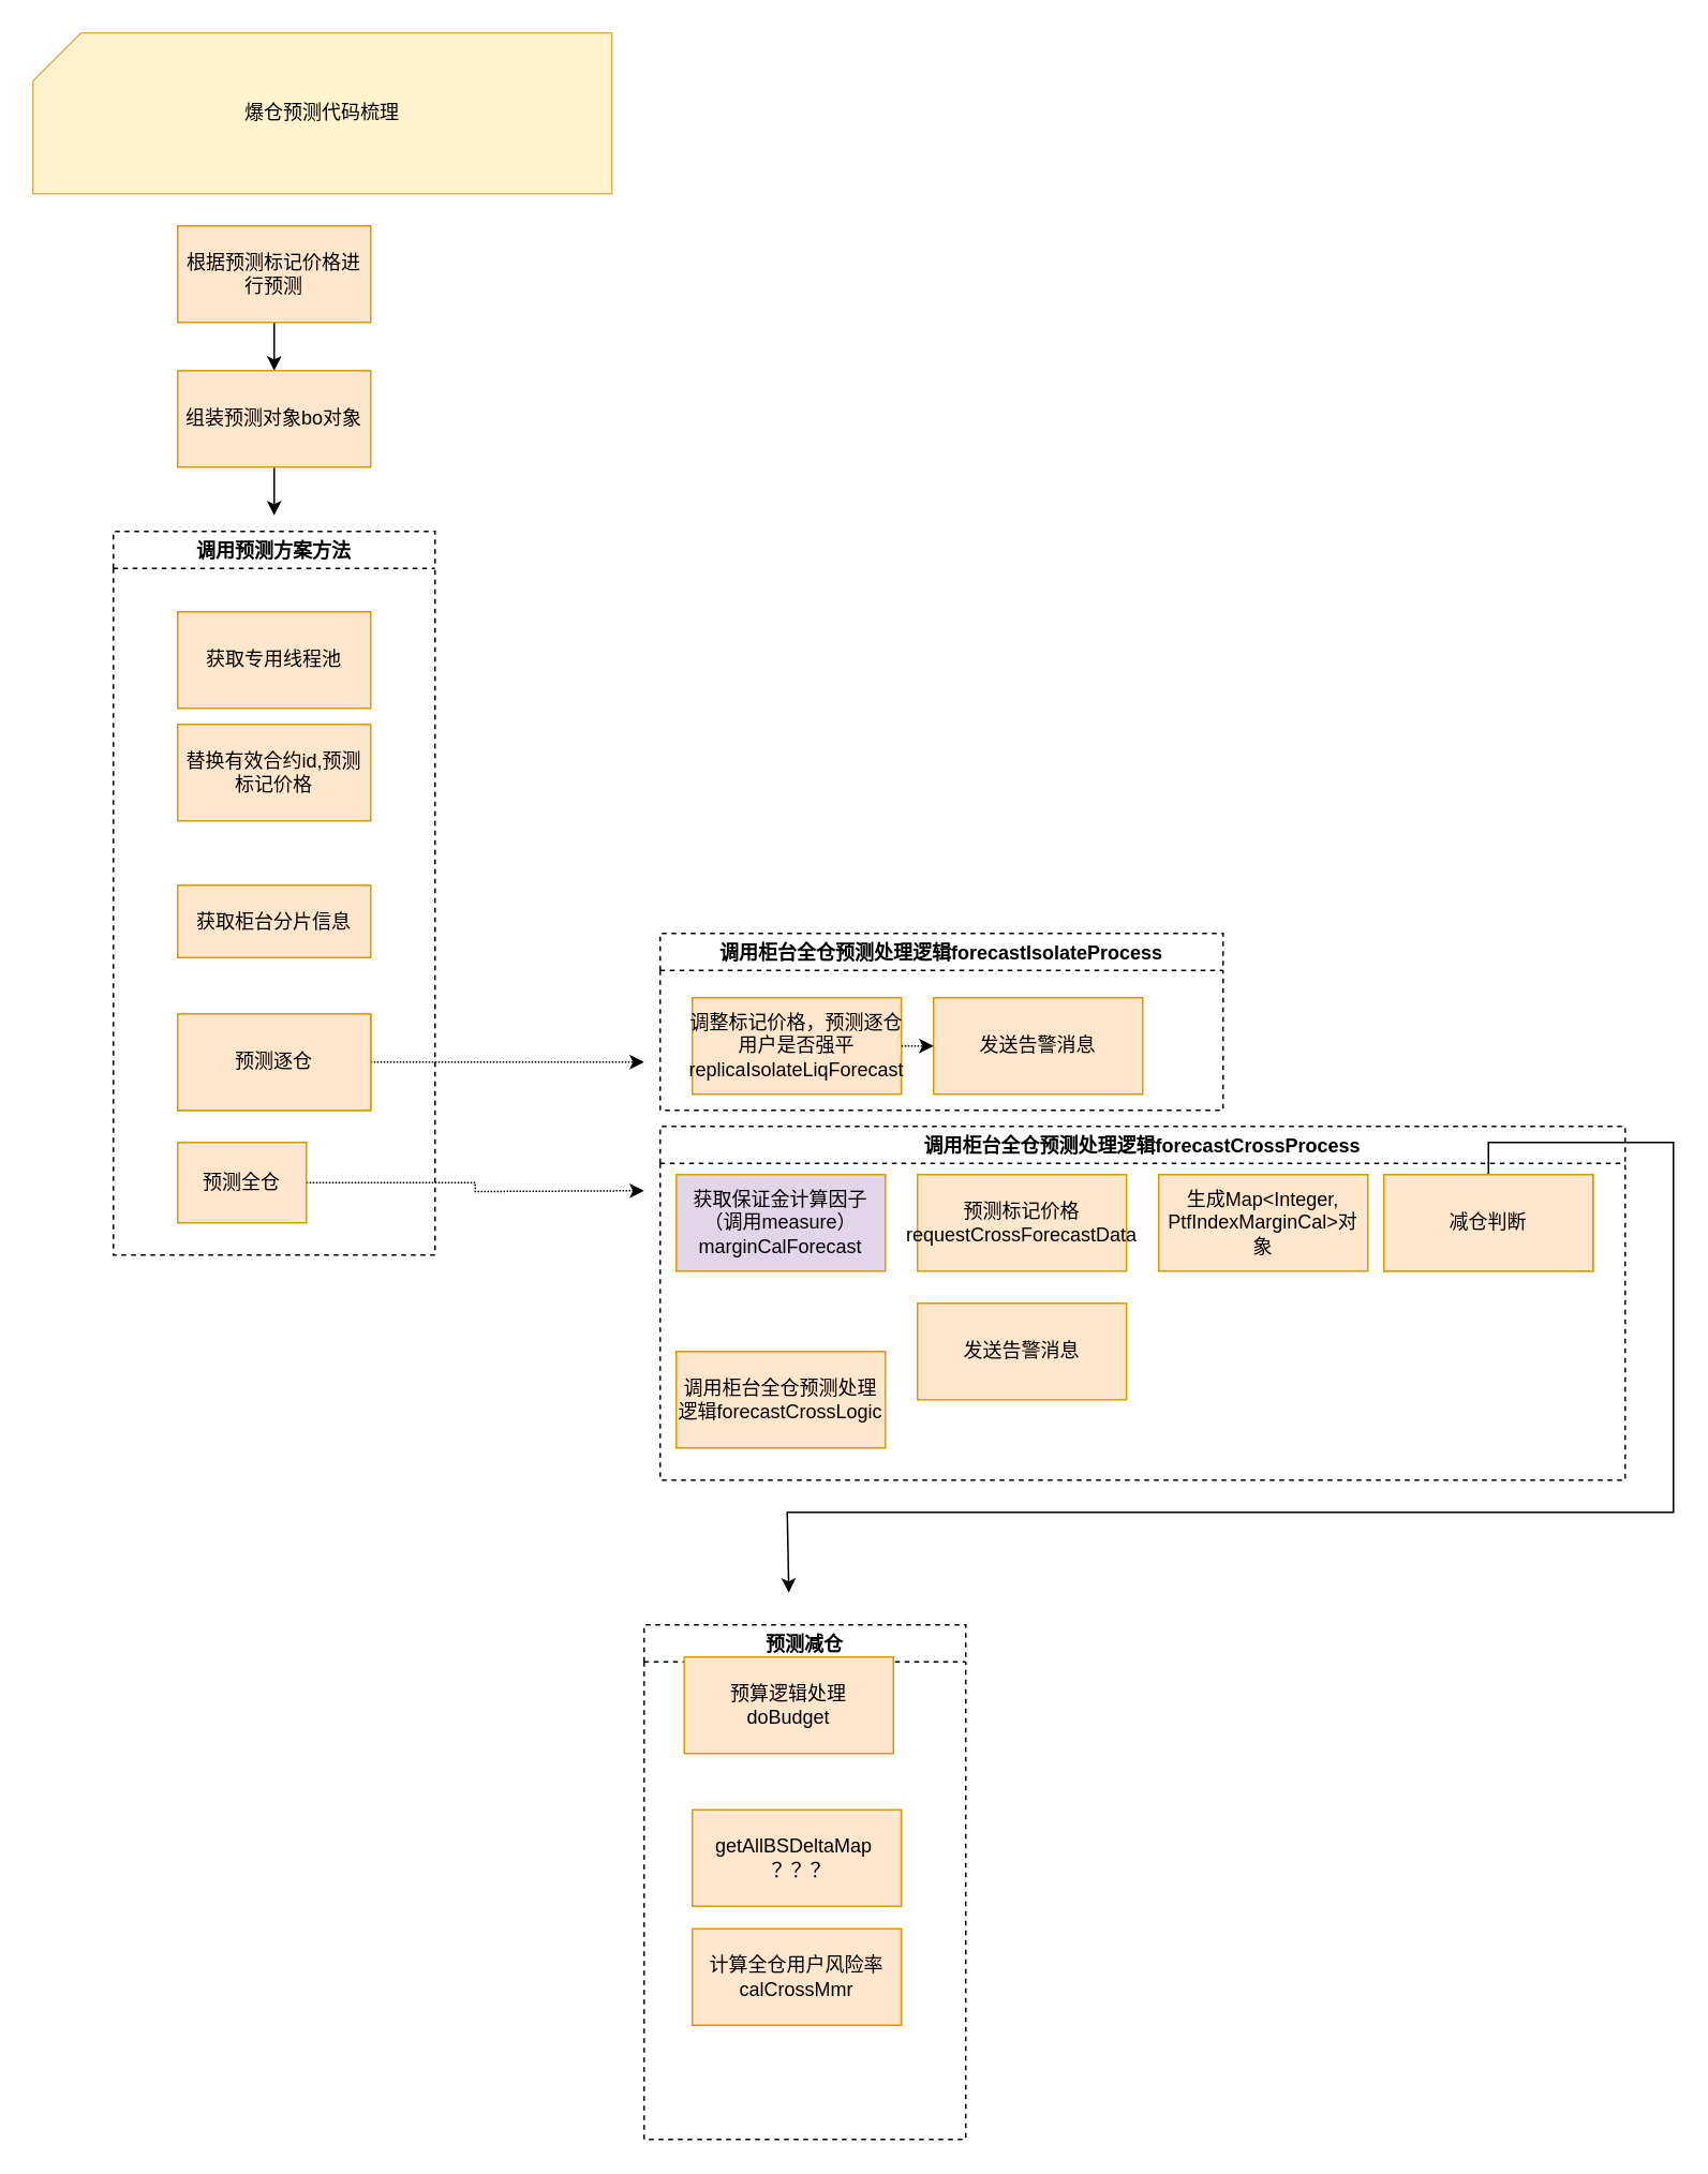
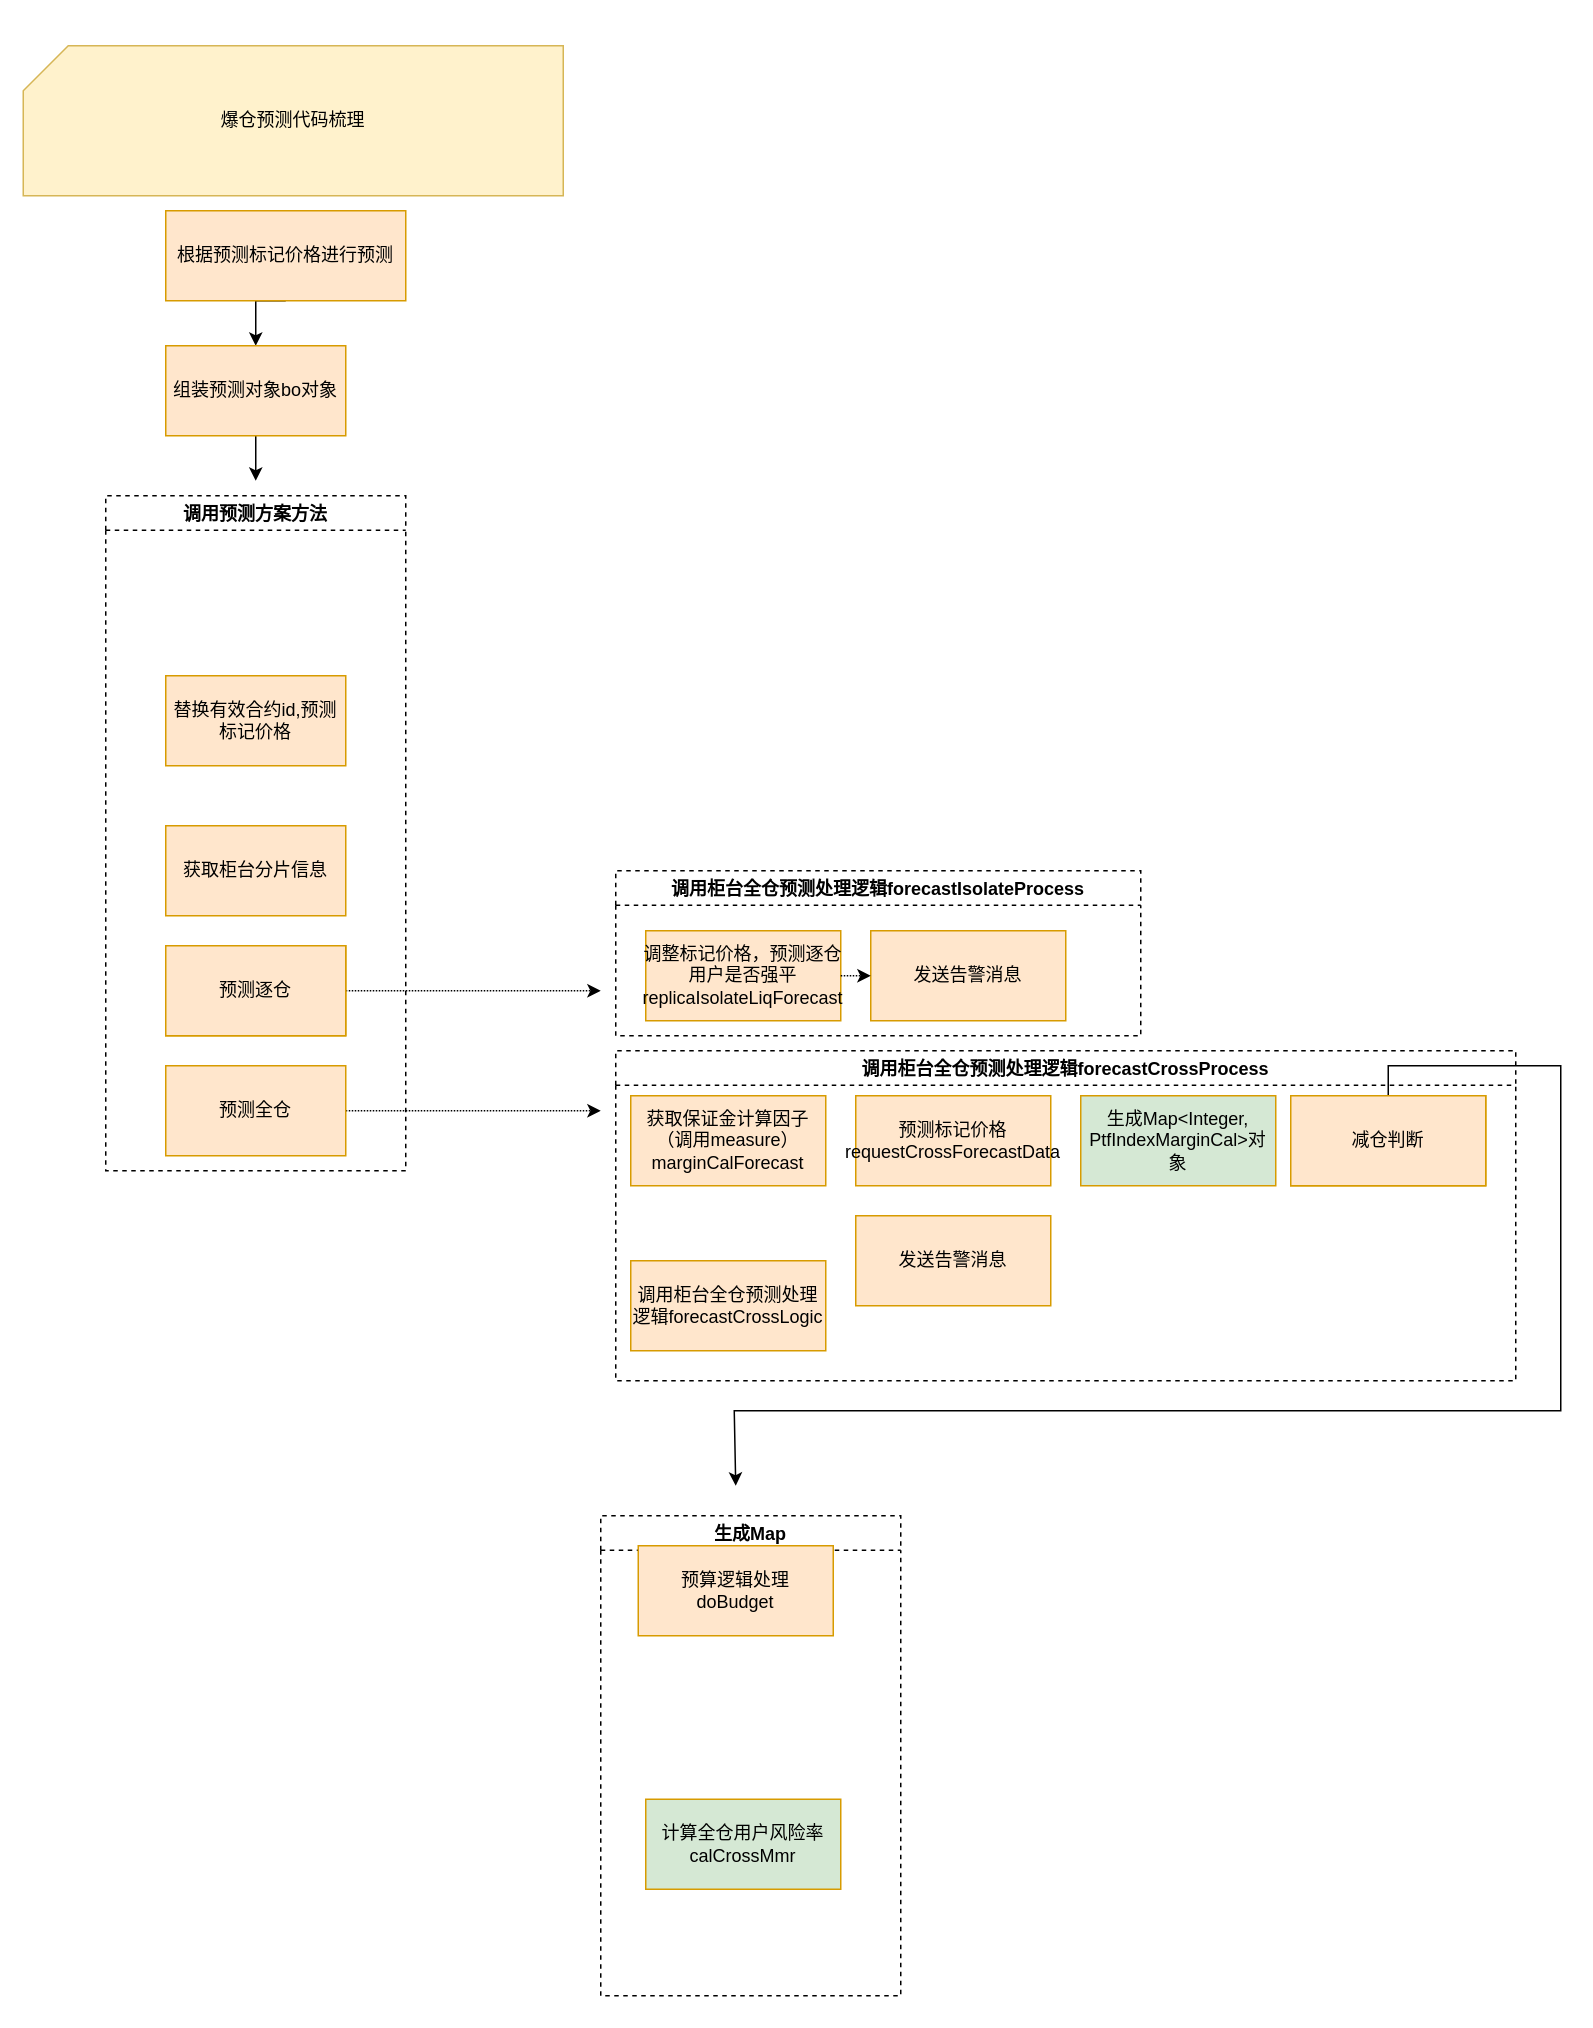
  <mxCell id="0" />
  <mxCell id="1" parent="0" />
  <mxCell id="2" style="edgeStyle=orthogonalEdgeStyle;rounded=0;orthogonalLoop=1;jettySize=auto;html=1;exitX=0.5;exitY=1;exitDx=0;exitDy=0;" edge="1" parent="1" source="3"><mxGeometry relative="1" as="geometry"><mxPoint x="170" y="230" as="targetPoint" /></mxGeometry></mxCell>
- <mxCell id="3" value="根据预测标记价格进行预测" style="rounded=0;whiteSpace=wrap;html=1;fillColor=#ffe6cc;strokeColor=#d79b00;" vertex="1" parent="1"><mxGeometry x="110" y="140" width="120" height="60" as="geometry" /></mxCell>
+ <mxCell id="3" value="根据预测标记价格进行预测" style="rounded=0;whiteSpace=wrap;html=1;fillColor=#ffe6cc;strokeColor=#d79b00;" vertex="1" parent="1"><mxGeometry x="110" y="140" width="160" height="60" as="geometry" /></mxCell>
  <mxCell id="4" style="edgeStyle=orthogonalEdgeStyle;rounded=0;orthogonalLoop=1;jettySize=auto;html=1;exitX=0.5;exitY=1;exitDx=0;exitDy=0;fontColor=default;" edge="1" parent="1" source="5"><mxGeometry relative="1" as="geometry"><mxPoint x="170" y="320" as="targetPoint" /></mxGeometry></mxCell>
  <mxCell id="5" value="组装预测对象bo对象" style="rounded=0;whiteSpace=wrap;html=1;fillColor=#ffe6cc;strokeColor=#d79b00;" vertex="1" parent="1"><mxGeometry x="110" y="230" width="120" height="60" as="geometry" /></mxCell>
- <mxCell id="6" value="获取专用线程池" style="rounded=0;whiteSpace=wrap;html=1;fillColor=#ffe6cc;strokeColor=#d79b00;" vertex="1" parent="1"><mxGeometry x="110" y="380" width="120" height="60" as="geometry" /></mxCell>
  <mxCell id="7" value="替换有效合约id,预测标记价格" style="rounded=0;whiteSpace=wrap;html=1;fillColor=#ffe6cc;strokeColor=#d79b00;" vertex="1" parent="1"><mxGeometry x="110" y="450" width="120" height="60" as="geometry" /></mxCell>
- <mxCell id="8" value="获取柜台分片信息" style="rounded=0;whiteSpace=wrap;html=1;fillColor=#ffe6cc;strokeColor=#d79b00;" vertex="1" parent="1"><mxGeometry x="110" y="550" width="120" height="45" as="geometry" /></mxCell>
+ <mxCell id="8" value="获取柜台分片信息" style="rounded=0;whiteSpace=wrap;html=1;fillColor=#ffe6cc;strokeColor=#d79b00;" vertex="1" parent="1"><mxGeometry x="110" y="550" width="120" height="60" as="geometry" /></mxCell>
  <mxCell id="9" style="edgeStyle=orthogonalEdgeStyle;rounded=0;orthogonalLoop=1;jettySize=auto;html=1;exitX=1;exitY=0.5;exitDx=0;exitDy=0;dashed=1;dashPattern=1 1;fontColor=default;" edge="1" parent="1" source="10"><mxGeometry relative="1" as="geometry"><mxPoint x="400" y="740" as="targetPoint" /></mxGeometry></mxCell>
- <mxCell id="10" value="预测全仓" style="rounded=0;whiteSpace=wrap;html=1;fillColor=#ffe6cc;strokeColor=#d79b00;" vertex="1" parent="1"><mxGeometry x="110" y="710" width="80" height="50" as="geometry" /></mxCell>
+ <mxCell id="10" value="预测全仓" style="rounded=0;whiteSpace=wrap;html=1;fillColor=#ffe6cc;strokeColor=#d79b00;" vertex="1" parent="1"><mxGeometry x="110" y="710" width="120" height="60" as="geometry" /></mxCell>
  <mxCell id="11" style="edgeStyle=orthogonalEdgeStyle;rounded=0;orthogonalLoop=1;jettySize=auto;html=1;exitX=1;exitY=0.5;exitDx=0;exitDy=0;dashed=1;dashPattern=1 1;fontColor=default;" edge="1" parent="1" source="12"><mxGeometry relative="1" as="geometry"><mxPoint x="400" y="660" as="targetPoint" /></mxGeometry></mxCell>
  <mxCell id="12" value="预测逐仓" style="rounded=0;whiteSpace=wrap;html=1;fillColor=#ffe6cc;strokeColor=#d79b00;" vertex="1" parent="1"><mxGeometry x="110" y="630" width="120" height="60" as="geometry" /></mxCell>
  <mxCell id="13" value="调用预测方案方法" style="swimlane;labelBackgroundColor=none;dashed=1;" vertex="1" parent="1"><mxGeometry x="70" y="330" width="200" height="450" as="geometry" /></mxCell>
  <mxCell id="14" value="预测逐仓" style="rounded=0;whiteSpace=wrap;html=1;fillColor=#ffe6cc;strokeColor=#d79b00;" vertex="1" parent="1"><mxGeometry x="110" y="630" width="120" height="60" as="geometry" /></mxCell>
  <mxCell id="15" value="调用柜台全仓预测处理逻辑forecastCrossProcess" style="swimlane;labelBackgroundColor=none;fontColor=default;dashed=1;" vertex="1" parent="1"><mxGeometry x="410" y="700" width="600" height="220" as="geometry" /></mxCell>
  <mxCell id="16" value="调用柜台全仓预测处理逻辑forecastCrossLogic" style="rounded=0;whiteSpace=wrap;html=1;fillColor=#ffe6cc;strokeColor=#d79b00;" vertex="1" parent="15"><mxGeometry x="10" y="140" width="130" height="60" as="geometry" /></mxCell>
  <mxCell id="17" value="发送告警消息" style="rounded=0;whiteSpace=wrap;html=1;fillColor=#ffe6cc;strokeColor=#d79b00;" vertex="1" parent="15"><mxGeometry x="160" y="110" width="130" height="60" as="geometry" /></mxCell>
- <mxCell id="18" value="获取保证金计算因子（调用measure）marginCalForecast" style="rounded=0;whiteSpace=wrap;html=1;fillColor=#e1d5e7;strokeColor=#d79b00;" vertex="1" parent="15"><mxGeometry x="10" y="30" width="130" height="60" as="geometry" /></mxCell>
+ <mxCell id="18" value="获取保证金计算因子（调用measure）marginCalForecast" style="rounded=0;whiteSpace=wrap;html=1;fillColor=#ffe6cc;strokeColor=#d79b00;" vertex="1" parent="15"><mxGeometry x="10" y="30" width="130" height="60" as="geometry" /></mxCell>
  <mxCell id="19" value="预测标记价格&lt;br&gt;requestCrossForecastData" style="rounded=0;whiteSpace=wrap;html=1;fillColor=#ffe6cc;strokeColor=#d79b00;" vertex="1" parent="15"><mxGeometry x="160" y="30" width="130" height="60" as="geometry" /></mxCell>
- <mxCell id="20" value="生成Map&amp;lt;Integer, PtfIndexMarginCal&amp;gt;对象" style="rounded=0;whiteSpace=wrap;html=1;fillColor=#ffe6cc;strokeColor=#d79b00;" vertex="1" parent="15"><mxGeometry x="310" y="30" width="130" height="60" as="geometry" /></mxCell>
+ <mxCell id="20" value="生成Map&amp;lt;Integer, PtfIndexMarginCal&amp;gt;对象" style="rounded=0;whiteSpace=wrap;html=1;fillColor=#d5e8d4;strokeColor=#d79b00;" vertex="1" parent="15"><mxGeometry x="310" y="30" width="130" height="60" as="geometry" /></mxCell>
  <mxCell id="21" value="生成ContextAssistBO" style="rounded=0;whiteSpace=wrap;html=1;fillColor=#ffe6cc;strokeColor=#d79b00;" vertex="1" parent="15"><mxGeometry x="450" y="30" width="130" height="60" as="geometry" /></mxCell>
  <mxCell id="22" value="调用柜台全仓预测处理逻辑forecastIsolateProcess" style="swimlane;labelBackgroundColor=none;fontColor=default;dashed=1;" vertex="1" parent="1"><mxGeometry x="410" y="580" width="350" height="110" as="geometry" /></mxCell>
  <mxCell id="23" value="调整标记价格，预测逐仓用户是否强平replicaIsolateLiqForecast" style="rounded=0;whiteSpace=wrap;html=1;fillColor=#ffe6cc;strokeColor=#d79b00;" vertex="1" parent="22"><mxGeometry x="20" y="40" width="130" height="60" as="geometry" /></mxCell>
  <mxCell id="24" value="发送告警消息" style="rounded=0;whiteSpace=wrap;html=1;fillColor=#ffe6cc;strokeColor=#d79b00;" vertex="1" parent="22"><mxGeometry x="170" y="40" width="130" height="60" as="geometry" /></mxCell>
  <mxCell id="25" style="edgeStyle=orthogonalEdgeStyle;rounded=0;orthogonalLoop=1;jettySize=auto;html=1;exitX=1;exitY=0.5;exitDx=0;exitDy=0;entryX=0;entryY=0.5;entryDx=0;entryDy=0;dashed=1;dashPattern=1 1;fontColor=default;" edge="1" parent="22" source="23" target="24"><mxGeometry relative="1" as="geometry" /></mxCell>
  <mxCell id="26" style="edgeStyle=orthogonalEdgeStyle;rounded=0;orthogonalLoop=1;jettySize=auto;html=1;exitX=0.5;exitY=0;exitDx=0;exitDy=0;fontColor=default;" edge="1" parent="1" source="27"><mxGeometry relative="1" as="geometry"><mxPoint x="490" y="990" as="targetPoint" /><Array as="points"><mxPoint x="925" y="710" /><mxPoint x="1040" y="710" /><mxPoint x="1040" y="940" /><mxPoint x="489" y="940" /></Array></mxGeometry></mxCell>
  <mxCell id="27" value="减仓判断" style="rounded=0;whiteSpace=wrap;html=1;fillColor=#ffe6cc;strokeColor=#d79b00;" vertex="1" parent="1"><mxGeometry x="860" y="730" width="130" height="60" as="geometry" /></mxCell>
- <mxCell id="28" value="预测减仓" style="swimlane;labelBackgroundColor=none;dashed=1;" vertex="1" parent="1"><mxGeometry x="400" y="1010" width="200" height="320" as="geometry" /></mxCell>
- <mxCell id="29" value="计算全仓用户风险率calCrossMmr" style="rounded=0;whiteSpace=wrap;html=1;fillColor=#ffe6cc;strokeColor=#d79b00;" vertex="1" parent="28"><mxGeometry x="30" y="189" width="130" height="60" as="geometry" /></mxCell>
- <mxCell id="30" value="getAllBSDeltaMap&amp;nbsp; ？？？" style="rounded=0;whiteSpace=wrap;html=1;fillColor=#ffe6cc;strokeColor=#d79b00;" vertex="1" parent="28"><mxGeometry x="30" y="115" width="130" height="60" as="geometry" /></mxCell>
+ <mxCell id="28" value="生成Map" style="swimlane;labelBackgroundColor=none;dashed=1;" vertex="1" parent="1"><mxGeometry x="400" y="1010" width="200" height="320" as="geometry" /></mxCell>
+ <mxCell id="29" value="计算全仓用户风险率calCrossMmr" style="rounded=0;whiteSpace=wrap;html=1;fillColor=#d5e8d4;strokeColor=#d79b00;" vertex="1" parent="28"><mxGeometry x="30" y="189" width="130" height="60" as="geometry" /></mxCell>
  <mxCell id="31" value="预算逻辑处理&lt;br&gt;doBudget" style="rounded=0;whiteSpace=wrap;html=1;fillColor=#ffe6cc;strokeColor=#d79b00;" vertex="1" parent="28"><mxGeometry x="25" y="20" width="130" height="60" as="geometry" /></mxCell>
- <mxCell id="32" value="&lt;span&gt;爆仓预测代码梳理&lt;/span&gt;" style="shape=card;whiteSpace=wrap;html=1;labelBackgroundColor=none;fillColor=#fff2cc;strokeColor=#d6b656;" vertex="1" parent="1"><mxGeometry x="20" y="20" width="360" height="100" as="geometry" /></mxCell>
+ <mxCell id="32" value="&lt;span&gt;爆仓预测代码梳理&lt;/span&gt;" style="shape=card;whiteSpace=wrap;html=1;labelBackgroundColor=none;fillColor=#fff2cc;strokeColor=#d6b656;" vertex="1" parent="1"><mxGeometry x="15" y="30" width="360" height="100" as="geometry" /></mxCell>
